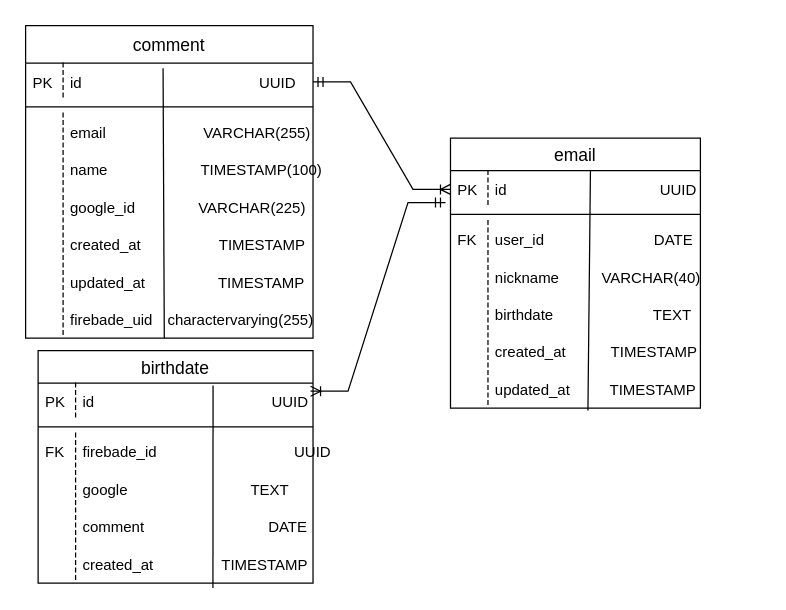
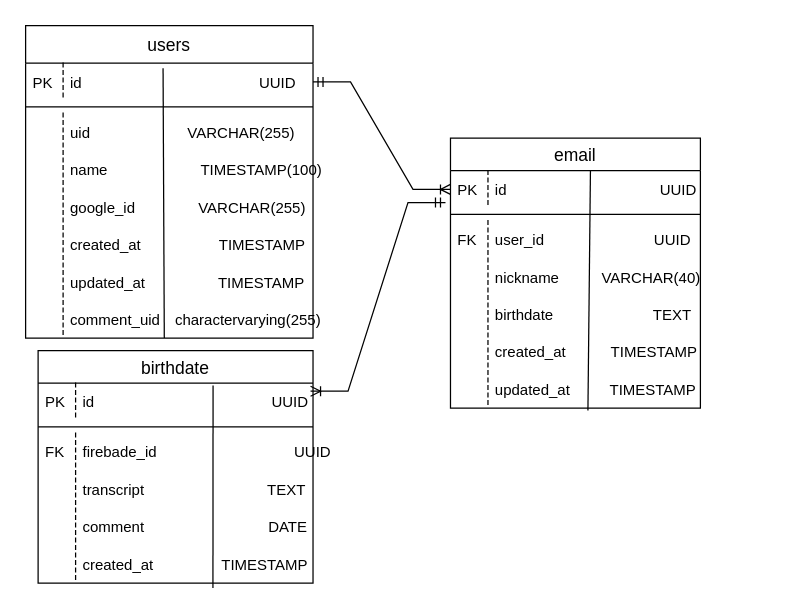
  <mxCell id="0" />
  <mxCell id="1" parent="0" />
  <mxCell id="2" value="email" style="swimlane;fontStyle=0;childLayout=stackLayout;horizontal=1;startSize=26;horizontalStack=0;resizeParent=1;resizeParentMax=0;resizeLast=0;collapsible=1;marginBottom=0;align=center;fontSize=14;" parent="1" vertex="1"><mxGeometry x="360" y="110" width="200" height="216" as="geometry" /></mxCell>
  <mxCell id="3" value="id　　　　　　　        　UUID" style="shape=partialRectangle;fillColor=none;align=left;verticalAlign=middle;strokeColor=none;spacingLeft=34;rotatable=0;points=[[0,0.5],[1,0.5]];portConstraint=eastwest;dropTarget=0;" parent="2" vertex="1"><mxGeometry y="26" width="200" height="30" as="geometry" /></mxCell>
  <mxCell id="4" value="PK" style="shape=partialRectangle;top=0;left=0;bottom=0;fillColor=none;stokeWidth=1;dashed=1;align=left;verticalAlign=middle;spacingLeft=4;spacingRight=4;overflow=hidden;rotatable=0;points=[];portConstraint=eastwest;part=1;" parent="3" vertex="1" connectable="0"><mxGeometry width="30" height="30" as="geometry" /></mxCell>
  <mxCell id="5" value="" style="endArrow=none;html=1;rounded=0;exitX=0.55;exitY=1.067;exitDx=0;exitDy=0;exitPerimeter=0;" parent="2" source="15" edge="1"><mxGeometry width="50" height="50" relative="1" as="geometry"><mxPoint x="110" y="210" as="sourcePoint" /><mxPoint x="112" y="26" as="targetPoint" /></mxGeometry></mxCell>
  <mxCell id="6" value="" style="line;strokeWidth=1;rotatable=0;dashed=0;labelPosition=right;align=left;verticalAlign=middle;spacingTop=0;spacingLeft=6;points=[];portConstraint=eastwest;" parent="2" vertex="1"><mxGeometry y="56" width="200" height="10" as="geometry" /></mxCell>
- <mxCell id="7" value="user_id　　　　            DATE" style="shape=partialRectangle;fillColor=none;align=left;verticalAlign=middle;strokeColor=none;spacingLeft=34;rotatable=0;points=[[0,0.5],[1,0.5]];portConstraint=eastwest;dropTarget=0;" parent="2" vertex="1"><mxGeometry y="66" width="200" height="30" as="geometry" /></mxCell>
+ <mxCell id="7" value="user_id　　　　            UUID" style="shape=partialRectangle;fillColor=none;align=left;verticalAlign=middle;strokeColor=none;spacingLeft=34;rotatable=0;points=[[0,0.5],[1,0.5]];portConstraint=eastwest;dropTarget=0;" parent="2" vertex="1"><mxGeometry y="66" width="200" height="30" as="geometry" /></mxCell>
  <mxCell id="8" value="FK" style="shape=partialRectangle;top=0;left=0;bottom=0;fillColor=none;stokeWidth=1;dashed=1;align=left;verticalAlign=middle;spacingLeft=4;spacingRight=4;overflow=hidden;rotatable=0;points=[];portConstraint=eastwest;part=1;" parent="7" vertex="1" connectable="0"><mxGeometry width="30" height="30" as="geometry" /></mxCell>
  <mxCell id="9" value="nickname　   　VARCHAR(40)                    " style="shape=partialRectangle;fillColor=none;align=left;verticalAlign=middle;strokeColor=none;spacingLeft=34;rotatable=0;points=[[0,0.5],[1,0.5]];portConstraint=eastwest;dropTarget=0;" parent="2" vertex="1"><mxGeometry y="96" width="200" height="30" as="geometry" /></mxCell>
  <mxCell id="10" value="" style="shape=partialRectangle;top=0;left=0;bottom=0;fillColor=none;stokeWidth=1;dashed=1;align=left;verticalAlign=middle;spacingLeft=4;spacingRight=4;overflow=hidden;rotatable=0;points=[];portConstraint=eastwest;part=1;" parent="9" vertex="1" connectable="0"><mxGeometry width="30" height="30" as="geometry" /></mxCell>
  <mxCell id="11" value="birthdate　　　　　      TEXT" style="shape=partialRectangle;fillColor=none;align=left;verticalAlign=middle;strokeColor=none;spacingLeft=34;rotatable=0;points=[[0,0.5],[1,0.5]];portConstraint=eastwest;dropTarget=0;" parent="2" vertex="1"><mxGeometry y="126" width="200" height="30" as="geometry" /></mxCell>
  <mxCell id="12" value="" style="shape=partialRectangle;top=0;left=0;bottom=0;fillColor=none;stokeWidth=1;dashed=1;align=left;verticalAlign=middle;spacingLeft=4;spacingRight=4;overflow=hidden;rotatable=0;points=[];portConstraint=eastwest;part=1;" parent="11" vertex="1" connectable="0"><mxGeometry width="30" height="30" as="geometry" /></mxCell>
  <mxCell id="13" value="created_at　　　TIMESTAMP" style="shape=partialRectangle;fillColor=none;align=left;verticalAlign=middle;strokeColor=none;spacingLeft=34;rotatable=0;points=[[0,0.5],[1,0.5]];portConstraint=eastwest;dropTarget=0;" parent="2" vertex="1"><mxGeometry y="156" width="200" height="30" as="geometry" /></mxCell>
  <mxCell id="14" value="" style="shape=partialRectangle;top=0;left=0;bottom=0;fillColor=none;stokeWidth=1;dashed=1;align=left;verticalAlign=middle;spacingLeft=4;spacingRight=4;overflow=hidden;rotatable=0;points=[];portConstraint=eastwest;part=1;" parent="13" vertex="1" connectable="0"><mxGeometry width="30" height="30" as="geometry" /></mxCell>
  <mxCell id="15" value="updated_at　      TIMESTAMP" style="shape=partialRectangle;fillColor=none;align=left;verticalAlign=middle;strokeColor=none;spacingLeft=34;rotatable=0;points=[[0,0.5],[1,0.5]];portConstraint=eastwest;dropTarget=0;" parent="2" vertex="1"><mxGeometry y="186" width="200" height="30" as="geometry" /></mxCell>
  <mxCell id="16" value="" style="shape=partialRectangle;top=0;left=0;bottom=0;fillColor=none;stokeWidth=1;dashed=1;align=left;verticalAlign=middle;spacingLeft=4;spacingRight=4;overflow=hidden;rotatable=0;points=[];portConstraint=eastwest;part=1;" parent="15" vertex="1" connectable="0"><mxGeometry width="30" height="30" as="geometry" /></mxCell>
- <mxCell id="17" value="comment" style="swimlane;fontStyle=0;childLayout=stackLayout;horizontal=1;startSize=30;horizontalStack=0;resizeParent=1;resizeParentMax=0;resizeLast=0;collapsible=1;marginBottom=0;align=center;fontSize=14;" parent="1" vertex="1"><mxGeometry x="20" y="20" width="230" height="250" as="geometry" /></mxCell>
+ <mxCell id="17" value="users" style="swimlane;fontStyle=0;childLayout=stackLayout;horizontal=1;startSize=30;horizontalStack=0;resizeParent=1;resizeParentMax=0;resizeLast=0;collapsible=1;marginBottom=0;align=center;fontSize=14;" parent="1" vertex="1"><mxGeometry x="20" y="20" width="230" height="250" as="geometry" /></mxCell>
  <mxCell id="18" value="" style="endArrow=none;html=1;rounded=0;entryX=0.526;entryY=0.867;entryDx=0;entryDy=0;entryPerimeter=0;" parent="17" edge="1"><mxGeometry relative="1" as="geometry"><mxPoint x="110" y="33.99" as="sourcePoint" /><mxPoint x="110.98" y="250" as="targetPoint" /></mxGeometry></mxCell>
  <mxCell id="19" value="id　　　　　　　　　　　   UUID" style="shape=partialRectangle;fillColor=none;align=left;verticalAlign=middle;strokeColor=none;spacingLeft=34;rotatable=0;points=[[0,0.5],[1,0.5]];portConstraint=eastwest;dropTarget=0;" parent="17" vertex="1"><mxGeometry y="30" width="230" height="30" as="geometry" /></mxCell>
  <mxCell id="20" value="PK" style="shape=partialRectangle;top=0;left=0;bottom=0;fillColor=none;stokeWidth=1;dashed=1;align=left;verticalAlign=middle;spacingLeft=4;spacingRight=4;overflow=hidden;rotatable=0;points=[];portConstraint=eastwest;part=1;" parent="19" vertex="1" connectable="0"><mxGeometry width="30" height="30" as="geometry" /></mxCell>
  <mxCell id="21" value="" style="line;strokeWidth=1;rotatable=0;dashed=0;labelPosition=right;align=left;verticalAlign=middle;spacingTop=0;spacingLeft=6;points=[];portConstraint=eastwest;" parent="17" vertex="1"><mxGeometry y="60" width="230" height="10" as="geometry" /></mxCell>
- <mxCell id="22" value="email 　　　　        VARCHAR(255)" style="shape=partialRectangle;fillColor=none;align=left;verticalAlign=middle;strokeColor=none;spacingLeft=34;rotatable=0;points=[[0,0.5],[1,0.5]];portConstraint=eastwest;dropTarget=0;" parent="17" vertex="1"><mxGeometry y="70" width="230" height="30" as="geometry" /></mxCell>
+ <mxCell id="22" value="uid 　　　　        VARCHAR(255)" style="shape=partialRectangle;fillColor=none;align=left;verticalAlign=middle;strokeColor=none;spacingLeft=34;rotatable=0;points=[[0,0.5],[1,0.5]];portConstraint=eastwest;dropTarget=0;" parent="17" vertex="1"><mxGeometry y="70" width="230" height="30" as="geometry" /></mxCell>
  <mxCell id="23" value="" style="shape=partialRectangle;top=0;left=0;bottom=0;fillColor=none;stokeWidth=1;dashed=1;align=left;verticalAlign=middle;spacingLeft=4;spacingRight=4;overflow=hidden;rotatable=0;points=[];portConstraint=eastwest;part=1;" parent="22" vertex="1" connectable="0"><mxGeometry width="30" height="30" as="geometry" /></mxCell>
  <mxCell id="24" value="name　　　　        TIMESTAMP(100)" style="shape=partialRectangle;fillColor=none;align=left;verticalAlign=middle;strokeColor=none;spacingLeft=34;rotatable=0;points=[[0,0.5],[1,0.5]];portConstraint=eastwest;dropTarget=0;fontColor=#000000;" parent="17" vertex="1"><mxGeometry y="100" width="230" height="30" as="geometry" /></mxCell>
  <mxCell id="25" value="" style="shape=partialRectangle;top=0;left=0;bottom=0;fillColor=none;stokeWidth=1;dashed=1;align=left;verticalAlign=middle;spacingLeft=4;spacingRight=4;overflow=hidden;rotatable=0;points=[];portConstraint=eastwest;part=1;" parent="24" vertex="1" connectable="0"><mxGeometry width="30" height="30" as="geometry" /></mxCell>
- <mxCell id="26" value="google_id　　        VARCHAR(225)" style="shape=partialRectangle;fillColor=none;align=left;verticalAlign=middle;strokeColor=none;spacingLeft=34;rotatable=0;points=[[0,0.5],[1,0.5]];portConstraint=eastwest;dropTarget=0;" parent="17" vertex="1"><mxGeometry y="130" width="230" height="30" as="geometry" /></mxCell>
+ <mxCell id="26" value="google_id　　        VARCHAR(255)" style="shape=partialRectangle;fillColor=none;align=left;verticalAlign=middle;strokeColor=none;spacingLeft=34;rotatable=0;points=[[0,0.5],[1,0.5]];portConstraint=eastwest;dropTarget=0;" parent="17" vertex="1"><mxGeometry y="130" width="230" height="30" as="geometry" /></mxCell>
  <mxCell id="27" value="" style="shape=partialRectangle;top=0;left=0;bottom=0;fillColor=none;stokeWidth=1;dashed=1;align=left;verticalAlign=middle;spacingLeft=4;spacingRight=4;overflow=hidden;rotatable=0;points=[];portConstraint=eastwest;part=1;" parent="26" vertex="1" connectable="0"><mxGeometry width="30" height="30" as="geometry" /></mxCell>
  <mxCell id="28" value="created_at　　　        TIMESTAMP" style="shape=partialRectangle;fillColor=none;align=left;verticalAlign=middle;strokeColor=none;spacingLeft=34;rotatable=0;points=[[0,0.5],[1,0.5]];portConstraint=eastwest;dropTarget=0;" parent="17" vertex="1"><mxGeometry y="160" width="230" height="30" as="geometry" /></mxCell>
  <mxCell id="29" value="" style="shape=partialRectangle;top=0;left=0;bottom=0;fillColor=none;stokeWidth=1;dashed=1;align=left;verticalAlign=middle;spacingLeft=4;spacingRight=4;overflow=hidden;rotatable=0;points=[];portConstraint=eastwest;part=1;" parent="28" vertex="1" connectable="0"><mxGeometry width="30" height="30" as="geometry" /></mxCell>
  <mxCell id="30" value="updated_at　              TIMESTAMP" style="shape=partialRectangle;fillColor=none;align=left;verticalAlign=middle;strokeColor=none;spacingLeft=34;rotatable=0;points=[[0,0.5],[1,0.5]];portConstraint=eastwest;dropTarget=0;" parent="17" vertex="1"><mxGeometry y="190" width="230" height="30" as="geometry" /></mxCell>
  <mxCell id="31" value="" style="shape=partialRectangle;top=0;left=0;bottom=0;fillColor=none;stokeWidth=1;dashed=1;align=left;verticalAlign=middle;spacingLeft=4;spacingRight=4;overflow=hidden;rotatable=0;points=[];portConstraint=eastwest;part=1;" parent="30" vertex="1" connectable="0"><mxGeometry width="30" height="30" as="geometry" /></mxCell>
- <mxCell id="32" value="firebade_uid　charactervarying(255)" style="shape=partialRectangle;fillColor=none;align=left;verticalAlign=middle;strokeColor=none;spacingLeft=34;rotatable=0;points=[[0,0.5],[1,0.5]];portConstraint=eastwest;dropTarget=0;fontSize=12;" vertex="1" parent="17"><mxGeometry y="220" width="230" height="30" as="geometry" /></mxCell>
+ <mxCell id="32" value="comment_uid　charactervarying(255)" style="shape=partialRectangle;fillColor=none;align=left;verticalAlign=middle;strokeColor=none;spacingLeft=34;rotatable=0;points=[[0,0.5],[1,0.5]];portConstraint=eastwest;dropTarget=0;fontSize=12;" vertex="1" parent="17"><mxGeometry y="220" width="230" height="30" as="geometry" /></mxCell>
  <mxCell id="33" value="" style="shape=partialRectangle;top=0;left=0;bottom=0;fillColor=none;stokeWidth=1;dashed=1;align=left;verticalAlign=middle;spacingLeft=4;spacingRight=4;overflow=hidden;rotatable=0;points=[];portConstraint=eastwest;part=1;" vertex="1" connectable="0" parent="32"><mxGeometry width="30" height="30" as="geometry" /></mxCell>
  <mxCell id="34" value="birthdate" style="swimlane;fontStyle=0;childLayout=stackLayout;horizontal=1;startSize=26;horizontalStack=0;resizeParent=1;resizeParentMax=0;resizeLast=0;collapsible=1;marginBottom=0;align=center;fontSize=14;" parent="1" vertex="1"><mxGeometry x="30" y="280" width="220" height="186" as="geometry" /></mxCell>
  <mxCell id="35" value="id　　　　　　　　　　　   UUID" style="shape=partialRectangle;fillColor=none;align=left;verticalAlign=middle;strokeColor=none;spacingLeft=34;rotatable=0;points=[[0,0.5],[1,0.5]];portConstraint=eastwest;dropTarget=0;" parent="34" vertex="1"><mxGeometry y="26" width="220" height="30" as="geometry" /></mxCell>
  <mxCell id="36" value="PK" style="shape=partialRectangle;top=0;left=0;bottom=0;fillColor=none;stokeWidth=1;dashed=1;align=left;verticalAlign=middle;spacingLeft=4;spacingRight=4;overflow=hidden;rotatable=0;points=[];portConstraint=eastwest;part=1;" parent="35" vertex="1" connectable="0"><mxGeometry width="30" height="30" as="geometry" /></mxCell>
  <mxCell id="37" value="" style="endArrow=none;html=1;rounded=0;exitX=0.636;exitY=1.133;exitDx=0;exitDy=0;exitPerimeter=0;" parent="34" source="45" edge="1"><mxGeometry width="50" height="50" relative="1" as="geometry"><mxPoint x="140" y="158" as="sourcePoint" /><mxPoint x="140" y="28" as="targetPoint" /></mxGeometry></mxCell>
  <mxCell id="38" value="" style="line;strokeWidth=1;rotatable=0;dashed=0;labelPosition=right;align=left;verticalAlign=middle;spacingTop=0;spacingLeft=6;points=[];portConstraint=eastwest;" parent="34" vertex="1"><mxGeometry y="56" width="220" height="10" as="geometry" /></mxCell>
  <mxCell id="39" value="firebade_id　　　　            　   UUID" style="shape=partialRectangle;fillColor=none;align=left;verticalAlign=middle;strokeColor=none;spacingLeft=34;rotatable=0;points=[[0,0.5],[1,0.5]];portConstraint=eastwest;dropTarget=0;" parent="34" vertex="1"><mxGeometry y="66" width="220" height="30" as="geometry" /></mxCell>
  <mxCell id="40" value="FK" style="shape=partialRectangle;top=0;left=0;bottom=0;fillColor=none;stokeWidth=1;dashed=1;align=left;verticalAlign=middle;spacingLeft=4;spacingRight=4;overflow=hidden;rotatable=0;points=[];portConstraint=eastwest;part=1;" parent="39" vertex="1" connectable="0"><mxGeometry width="30" height="30" as="geometry" /></mxCell>
- <mxCell id="41" value="google　　　　　　        TEXT" style="shape=partialRectangle;fillColor=none;align=left;verticalAlign=middle;strokeColor=none;spacingLeft=34;rotatable=0;points=[[0,0.5],[1,0.5]];portConstraint=eastwest;dropTarget=0;" parent="34" vertex="1"><mxGeometry y="96" width="220" height="30" as="geometry" /></mxCell>
+ <mxCell id="41" value="transcript　　　　　　        TEXT" style="shape=partialRectangle;fillColor=none;align=left;verticalAlign=middle;strokeColor=none;spacingLeft=34;rotatable=0;points=[[0,0.5],[1,0.5]];portConstraint=eastwest;dropTarget=0;" parent="34" vertex="1"><mxGeometry y="96" width="220" height="30" as="geometry" /></mxCell>
  <mxCell id="42" value="" style="shape=partialRectangle;top=0;left=0;bottom=0;fillColor=none;stokeWidth=1;dashed=1;align=left;verticalAlign=middle;spacingLeft=4;spacingRight=4;overflow=hidden;rotatable=0;points=[];portConstraint=eastwest;part=1;" parent="41" vertex="1" connectable="0"><mxGeometry width="30" height="30" as="geometry" /></mxCell>
  <mxCell id="43" value="comment　　　                   DATE" style="shape=partialRectangle;fillColor=none;align=left;verticalAlign=middle;strokeColor=none;spacingLeft=34;rotatable=0;points=[[0,0.5],[1,0.5]];portConstraint=eastwest;dropTarget=0;" parent="34" vertex="1"><mxGeometry y="126" width="220" height="30" as="geometry" /></mxCell>
  <mxCell id="44" value="" style="shape=partialRectangle;top=0;left=0;bottom=0;fillColor=none;stokeWidth=1;dashed=1;align=left;verticalAlign=middle;spacingLeft=4;spacingRight=4;overflow=hidden;rotatable=0;points=[];portConstraint=eastwest;part=1;" parent="43" vertex="1" connectable="0"><mxGeometry width="30" height="30" as="geometry" /></mxCell>
  <mxCell id="45" value="created_at　　　　  TIMESTAMP" style="shape=partialRectangle;fillColor=none;align=left;verticalAlign=middle;strokeColor=none;spacingLeft=34;rotatable=0;points=[[0,0.5],[1,0.5]];portConstraint=eastwest;dropTarget=0;" parent="34" vertex="1"><mxGeometry y="156" width="220" height="30" as="geometry" /></mxCell>
  <mxCell id="46" value="" style="shape=partialRectangle;top=0;left=0;bottom=0;fillColor=none;stokeWidth=1;dashed=1;align=left;verticalAlign=middle;spacingLeft=4;spacingRight=4;overflow=hidden;rotatable=0;points=[];portConstraint=eastwest;part=1;" parent="45" vertex="1" connectable="0"><mxGeometry width="30" height="30" as="geometry" /></mxCell>
  <mxCell id="47" value="" style="edgeStyle=entityRelationEdgeStyle;fontSize=12;html=1;endArrow=ERoneToMany;startArrow=ERmandOne;rounded=0;entryX=0;entryY=0.5;entryDx=0;entryDy=0;exitX=1;exitY=0.5;exitDx=0;exitDy=0;" parent="1" source="19" target="3" edge="1"><mxGeometry width="100" height="100" relative="1" as="geometry"><mxPoint x="290" y="160" as="sourcePoint" /><mxPoint x="400" y="281" as="targetPoint" /><Array as="points"><mxPoint x="410" y="270" /></Array></mxGeometry></mxCell>
  <mxCell id="48" value="" style="edgeStyle=entityRelationEdgeStyle;fontSize=12;html=1;endArrow=ERoneToMany;startArrow=ERmandOne;rounded=0;entryX=0.991;entryY=0.217;entryDx=0;entryDy=0;entryPerimeter=0;exitX=-0.02;exitY=0.85;exitDx=0;exitDy=0;exitPerimeter=0;" parent="1" source="3" target="35" edge="1"><mxGeometry width="100" height="100" relative="1" as="geometry"><mxPoint x="500" y="110" as="sourcePoint" /><mxPoint x="430" y="213" as="targetPoint" /><Array as="points"><mxPoint x="520" y="122" /><mxPoint x="520" y="92" /><mxPoint x="520" y="152" /><mxPoint x="520" y="92" /></Array></mxGeometry></mxCell>
